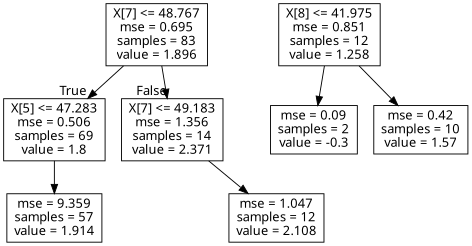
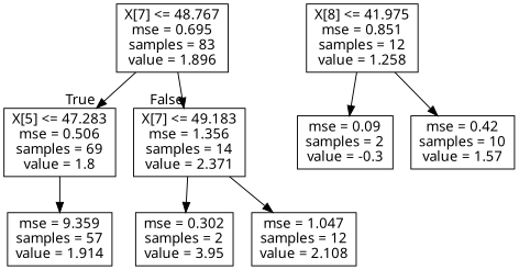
  digraph {
    fontname="Noto Sans"
    node [fontname="Noto Sans" shape=box]
    edge [fontname="Noto Sans"]
    n1 [label="X[7] <= 48.767\nmse = 0.695\nsamples = 83\nvalue = 1.896"]
    n2 [label="X[5] <= 47.283\nmse = 0.506\nsamples = 69\nvalue = 1.8"]
    n3 [label="X[7] <= 49.183\nmse = 1.356\nsamples = 14\nvalue = 2.371"]
    n4 [label="mse = 9.359\nsamples = 57\nvalue = 1.914"]
+   n5 [label="mse = 0.302\nsamples = 2\nvalue = 3.95"]
    n6 [label="mse = 1.047\nsamples = 12\nvalue = 2.108"]
    n7 [label="X[8] <= 41.975\nmse = 0.851\nsamples = 12\nvalue = 1.258"]
    n8 [label="mse = 0.09\nsamples = 2\nvalue = -0.3"]
    n9 [label="mse = 0.42\nsamples = 10\nvalue = 1.57"]
    n1 -> n2 [headlabel=True labelangle=45 labeldistance=2.5]
    n1 -> n3 [headlabel=False labelangle=-45 labeldistance=2.5]
    n2 -> n4
+   n3 -> n5
    n3 -> n6
    n7 -> n8
    n7 -> n9
  }
